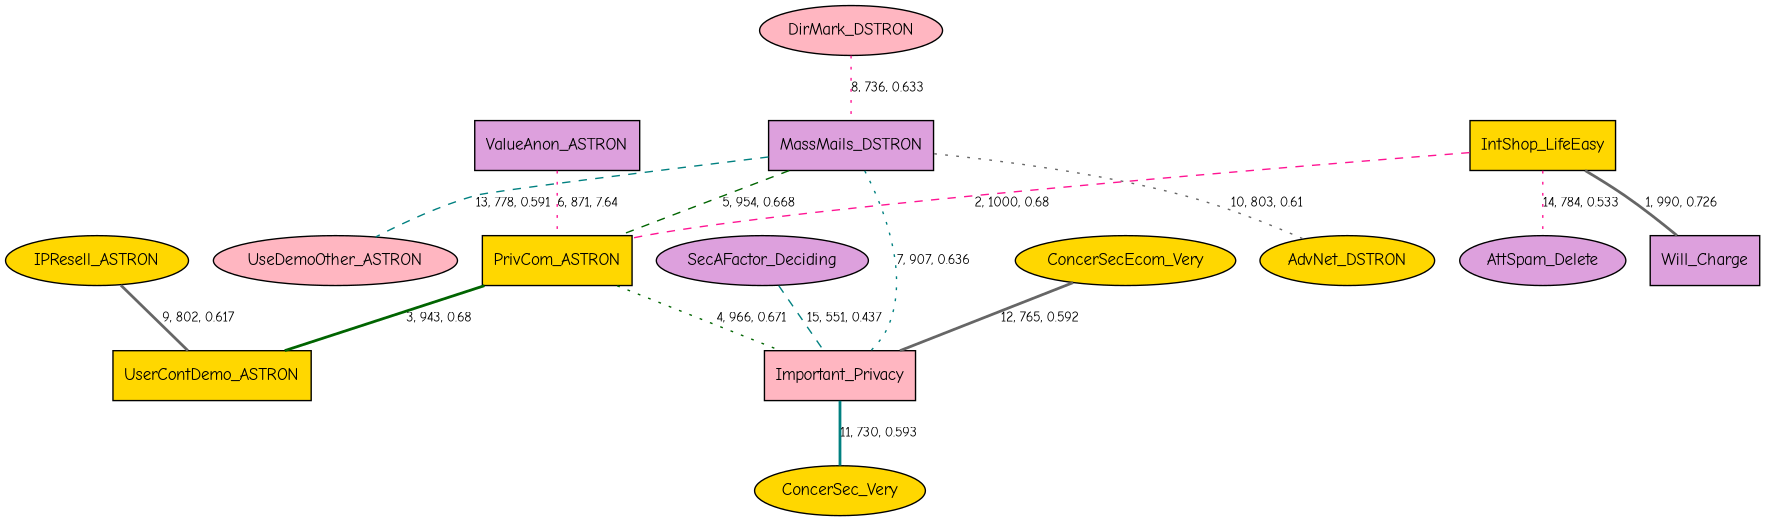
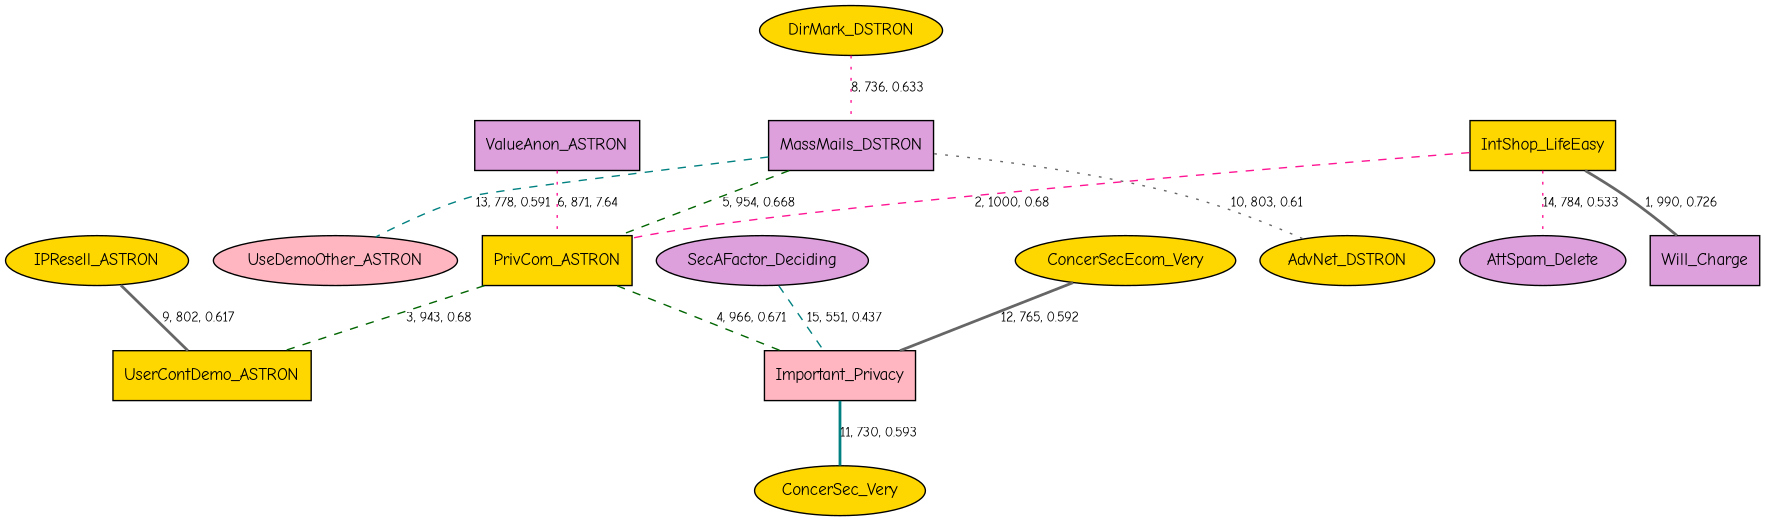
  graph {
    fontname="Comic Neue"
    node [fillcolor=gold fontname="Comic Neue" fontsize=12 style=filled]
    edge [color=teal fontname="Comic Neue" fontsize=10 style=bold]
    n1 [label=UserContDemo_ASTRON shape=box]
    n2 [fillcolor=plum label=Will_Charge shape=box]
    n3 [label=ConcerSec_Very]
    n4 [fillcolor=lightpink label=Important_Privacy shape=box]
    n5 [label=ConcerSecEcom_Very]
    n6 [label=IPResell_ASTRON]
    n7 [fillcolor=lightpink label=UseDemoOther_ASTRON]
    n8 [fillcolor=plum label=SecAFactor_Deciding]
    n9 [label=AdvNet_DSTRON]
    n10 [label=PrivCom_ASTRON shape=box]
    n11 [fillcolor=plum label=MassMails_DSTRON shape=box]
    n12 [fillcolor=plum label=ValueAnon_ASTRON shape=box]
    n13 [fillcolor=plum label=AttSpam_Delete]
    n14 [label=IntShop_LifeEasy shape=box]
-   n15 [fillcolor=lightpink label=DirMark_DSTRON]
+   n15 [label=DirMark_DSTRON]
    n4 -- n3 [label="11, 730, 0.593"]
    n5 -- n4 [color=gray40 label="12, 765, 0.592"]
    n6 -- n1 [color=gray40 label="9, 802, 0.617"]
    n8 -- n4 [label="15, 551, 0.437" style=dashed]
-   n10 -- n1 [color=darkgreen label="3, 943, 0.68"]
-   n10 -- n4 [color=darkgreen label="4, 966, 0.671" style=dotted]
-   n11 -- n4 [label="7, 907, 0.636" style=dotted]
+   n10 -- n1 [color=darkgreen label="3, 943, 0.68" style=dashed]
+   n10 -- n4 [color=darkgreen label="4, 966, 0.671" style=dashed]
    n11 -- n7 [label="13, 778, 0.591" style=dashed]
    n11 -- n9 [color=gray40 label="10, 803, 0.61" style=dotted]
    n11 -- n10 [color=darkgreen label="5, 954, 0.668" style=dashed]
    n12 -- n10 [color=deeppink label="6, 871, 7.64" style=dotted]
    n14 -- n2 [color=gray40 label="1, 990, 0.726"]
    n14 -- n10 [color=deeppink label="2, 1000, 0.68" style=dashed]
    n14 -- n13 [color=deeppink label="14, 784, 0.533" style=dotted]
    n15 -- n11 [color=deeppink label="8, 736, 0.633" style=dotted]
  }
